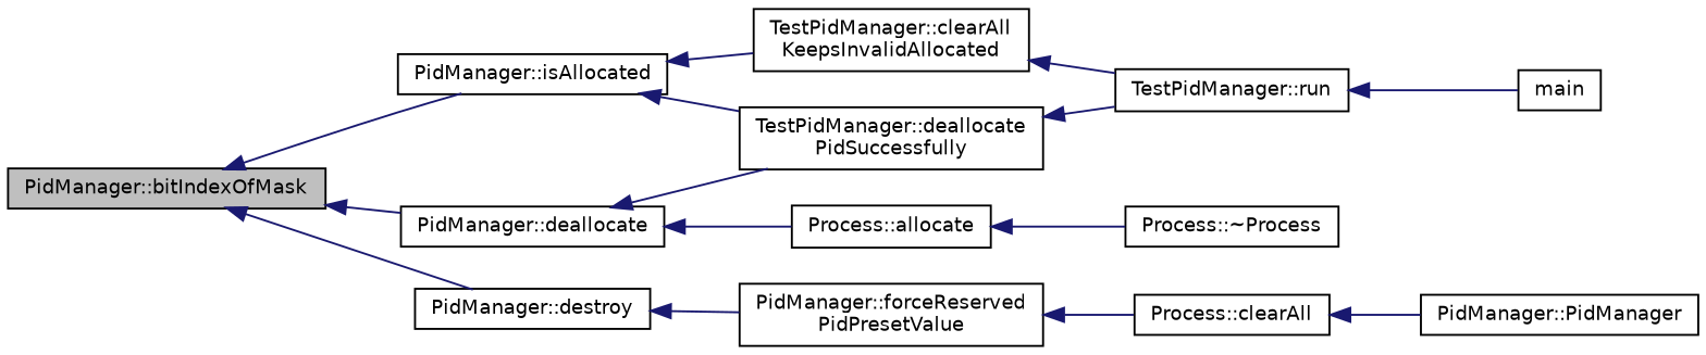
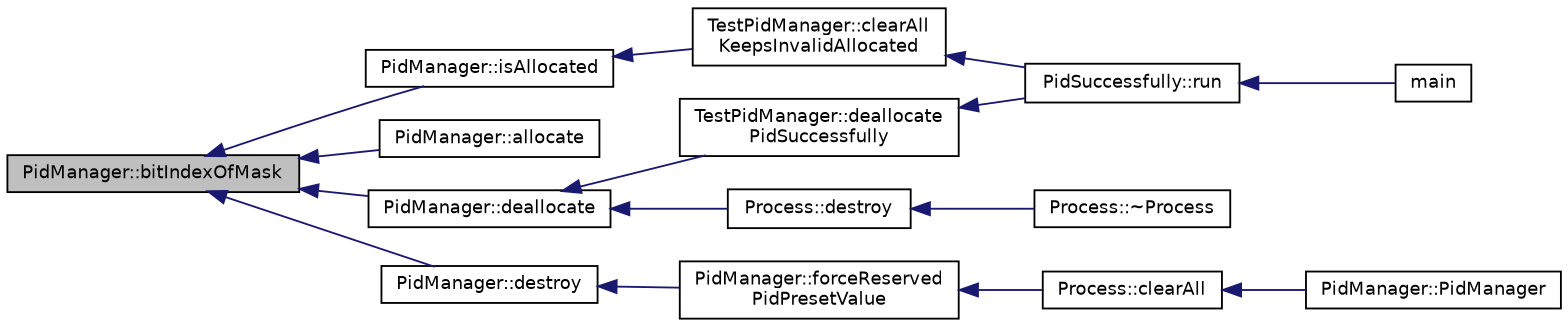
  digraph {
    rankdir=LR
    node [color=black fillcolor=white fontname=Helvetica fontsize=10 shape=record style=filled]
    edge [color=midnightblue dir=back fontname=Helvetica fontsize=10 labelfontname=Helvetica labelfontsize=10 style=solid]
    n1 [fillcolor=grey75 fontcolor=black height=0.2 label="PidManager::bitIndexOfMask" width=0.4]
    n2 [height=0.2 label="PidManager::isAllocated" width=0.4]
+   n3 [height=0.2 label="PidManager::allocate" width=0.4]
    n4 [height=0.2 label="PidManager::deallocate" width=0.4]
    n5 [height=0.2 label="PidManager::destroy" width=0.4]
    n6 [height=0.2 label="TestPidManager::clearAll\lKeepsInvalidAllocated" width=0.4]
    n7 [height=0.2 label="TestPidManager::deallocate\lPidSuccessfully" width=0.4]
-   n8 [height=0.2 label="Process::allocate" width=0.4]
+   n8 [height=0.2 label="Process::destroy" width=0.4]
    n9 [height=0.2 label="PidManager::forceReserved\lPidPresetValue" width=0.4]
-   n10 [height=0.2 label="TestPidManager::run" width=0.4]
+   n10 [height=0.2 label="PidSuccessfully::run" width=0.4]
    n11 [height=0.2 label=main width=0.4]
    n12 [height=0.2 label="Process::~Process" width=0.4]
    n13 [height=0.2 label="Process::clearAll" width=0.4]
    n14 [height=0.2 label="PidManager::PidManager" width=0.4]
    n1 -> n2
+   n1 -> n3
    n1 -> n4
    n1 -> n5
    n2 -> n6
-   n2 -> n7
    n4 -> n7
    n4 -> n8
    n5 -> n9
    n6 -> n10
    n7 -> n10
    n8 -> n12
    n9 -> n13
    n10 -> n11
    n13 -> n14
  }
